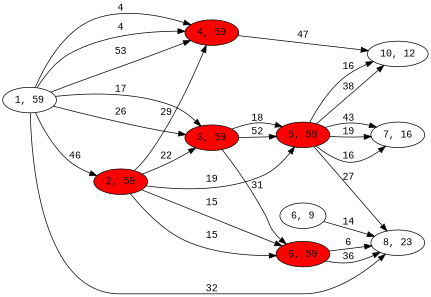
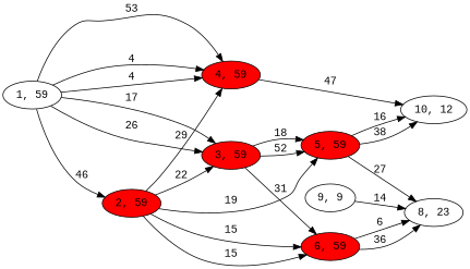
  digraph {
    fontname="Liberation Mono"
    rankdir=LR
    node [fontname="Liberation Mono"]
    edge [fontname="Liberation Mono"]
    n1 [label="1, 59"]
    n2 [fillcolor=red label="2, 59" style=filled]
    n3 [fillcolor=red label="3, 59" style=filled]
    n4 [fillcolor=red label="4, 59" style=filled]
    n5 [label="8, 23"]
    n6 [fillcolor=red label="5, 59" style=filled]
    n7 [fillcolor=red label="6, 59" style=filled]
    n8 [label="10, 12"]
-   n9 [label="7, 16"]
-   n10 [label="6, 9"]
+   n10 [label="9, 9"]
    n1 -> n2 [label=46]
    n1 -> n3 [label=17]
    n1 -> n3 [label=26]
    n1 -> n4 [label=4]
    n1 -> n4 [label=53]
    n1 -> n4 [label=4]
-   n1 -> n5 [label=32]
    n2 -> n3 [label=22]
    n2 -> n4 [label=29]
    n2 -> n6 [label=19]
    n2 -> n7 [label=15]
    n2 -> n7 [label=15]
    n3 -> n6 [label=18]
    n3 -> n6 [label=52]
    n3 -> n7 [label=31]
    n4 -> n8 [label=47]
    n6 -> n5 [label=27]
    n6 -> n8 [label=38]
    n6 -> n8 [label=16]
-   n6 -> n9 [label=16]
-   n6 -> n9 [label=43]
-   n6 -> n9 [label=19]
    n7 -> n5 [label=6]
    n7 -> n5 [label=36]
    n10 -> n5 [label=14]
  }
